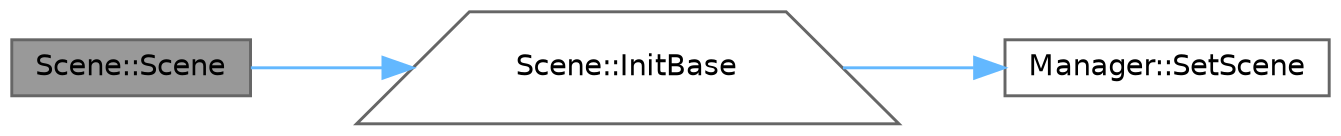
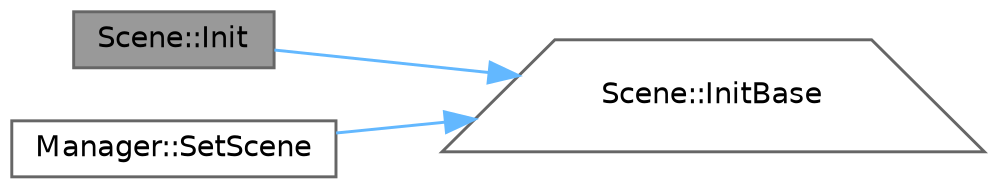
  digraph {
    rankdir=RL
    node [color=grey40 fillcolor=white fontname=Helvetica fontsize=10 shape=box style=filled]
    edge [color=steelblue1 dir=back fontname=Helvetica fontsize=10 labelfontname=Helvetica labelfontsize=10 style=solid]
-   n1 [color=gray40 fillcolor=grey60 fontcolor=black height=0.2 label="Scene::Scene" width=0.4]
+   n1 [color=gray40 fillcolor=grey60 fontcolor=black height=0.2 label="Scene::Init" width=0.4]
    n2 [height=0.2 label="Scene::InitBase" shape=trapezium width=0.4]
    n3 [height=0.2 label="Manager::SetScene" width=0.4]
    n2 -> n1
-   n3 -> n2
+   n2 -> n3
  }
